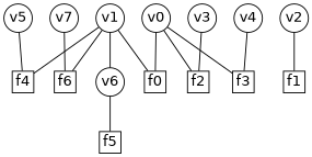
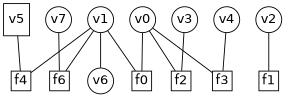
  graph {
    fontname="DejaVu Sans"
    node [fixedsize=true fontname="DejaVu Sans" shape=circle]
    edge [fontname="DejaVu Sans"]
    v0 [width=0.4]
    f0 [height=0.3 shape=box width=0.3]
    f2 [height=0.3 shape=box width=0.3]
    f3 [height=0.3 shape=box width=0.3]
    f1 [height=0.3 shape=box width=0.3]
    v1 [width=0.4]
    f4 [height=0.3 shape=box width=0.3]
    f6 [height=0.3 shape=box width=0.3]
    v6 [width=0.4]
-   f5 [height=0.3 shape=box width=0.3]
    v2 [width=0.4]
    v3 [width=0.4]
    v4 [width=0.4]
-   v5 [width=0.4]
+   v5 [shape=box width=0.4]
    v7 [width=0.4]
    v0 -- f0
    v0 -- f2
    v0 -- f3
    v1 -- f0
    v1 -- f4
    v1 -- f6
    v1 -- v6
-   v6 -- f5
    v2 -- f1
    v3 -- f2
    v4 -- f3
    v5 -- f4
    v7 -- f6
  }
